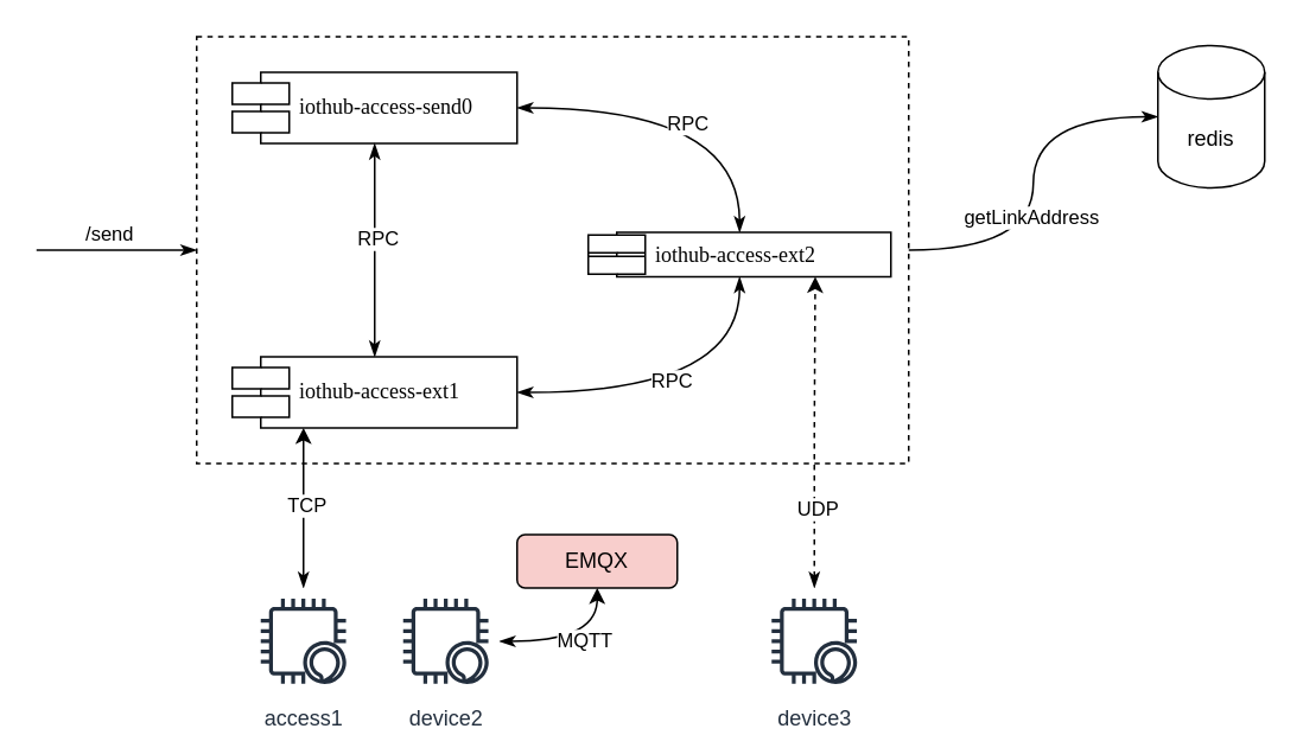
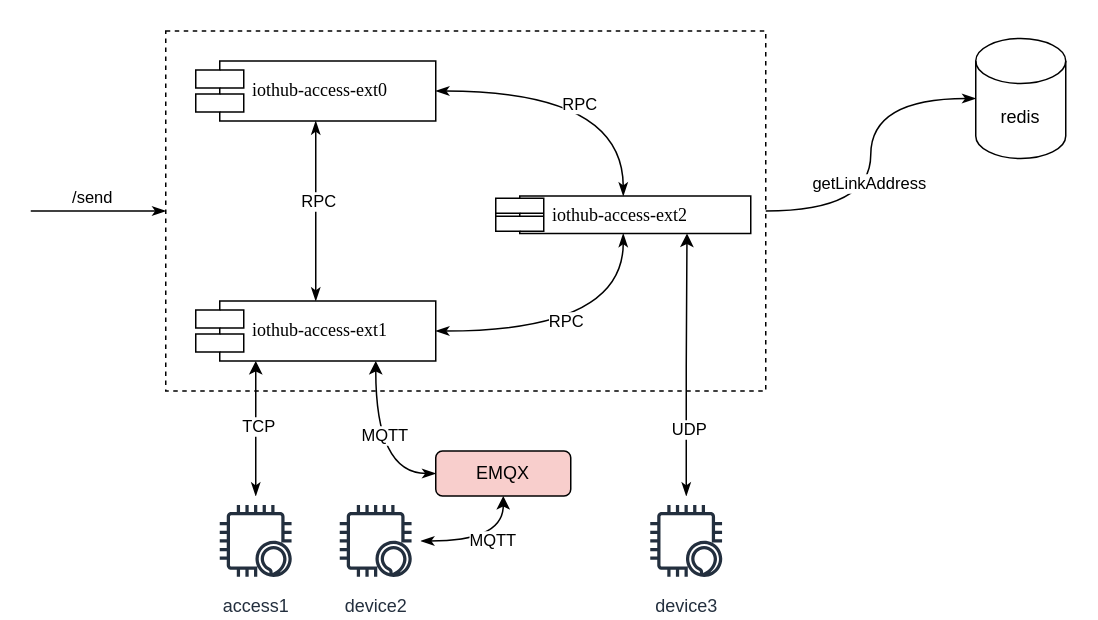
  <mxCell id="0" />
  <mxCell id="1" parent="0" />
  <mxCell id="2" style="edgeStyle=orthogonalEdgeStyle;curved=1;rounded=0;orthogonalLoop=1;jettySize=auto;html=1;entryX=0;entryY=0.5;entryDx=0;entryDy=0;entryPerimeter=0;startArrow=none;startFill=0;endArrow=classicThin;endFill=1;" parent="1" source="7" target="17" edge="1"><mxGeometry relative="1" as="geometry" /></mxCell>
  <mxCell id="3" value="&lt;div style=&quot;&quot;&gt;&lt;pre style=&quot;font-family: &amp;quot;jetbrains mono&amp;quot; , monospace ; font-size: 11.3pt&quot;&gt;&lt;span style=&quot;&quot;&gt;getLinkAddress&lt;/span&gt;&lt;/pre&gt;&lt;/div&gt;" style="edgeLabel;html=1;align=center;verticalAlign=middle;resizable=0;points=[];labelBackgroundColor=none;fontColor=none;noLabel=1;" parent="2" vertex="1" connectable="0"><mxGeometry x="-0.2" relative="1" as="geometry"><mxPoint as="offset" /></mxGeometry></mxCell>
  <mxCell id="4" value="getLinkAddress" style="edgeLabel;html=1;align=center;verticalAlign=middle;resizable=0;points=[];fontColor=#000000;" parent="2" vertex="1" connectable="0"><mxGeometry x="-0.17" y="2" relative="1" as="geometry"><mxPoint as="offset" /></mxGeometry></mxCell>
  <mxCell id="5" style="edgeStyle=orthogonalEdgeStyle;curved=1;rounded=0;orthogonalLoop=1;jettySize=auto;html=1;fontColor=#000000;startArrow=classicThin;startFill=1;endArrow=none;endFill=0;" parent="1" source="7" edge="1"><mxGeometry relative="1" as="geometry"><mxPoint x="20" y="140" as="targetPoint" /></mxGeometry></mxCell>
  <mxCell id="6" value="/send" style="edgeLabel;html=1;align=center;verticalAlign=middle;resizable=0;points=[];fontColor=#000000;" parent="5" vertex="1" connectable="0"><mxGeometry x="0.6" y="-1" relative="1" as="geometry"><mxPoint x="22" y="-9" as="offset" /></mxGeometry></mxCell>
  <mxCell id="7" value="" style="html=1;rounded=0;shadow=0;comic=0;labelBackgroundColor=none;strokeColor=#000000;strokeWidth=1;fillColor=none;fontFamily=Verdana;fontSize=12;fontColor=#000000;align=center;dashed=1;labelPosition=center;verticalLabelPosition=bottom;verticalAlign=top;" parent="1" vertex="1"><mxGeometry x="110" y="20" width="400" height="240" as="geometry" /></mxCell>
- <mxCell id="8" value="iothub-access-send0" style="shape=component;align=left;spacingLeft=36;rounded=0;shadow=0;comic=0;labelBackgroundColor=none;strokeColor=#000000;strokeWidth=1;fillColor=#ffffff;fontFamily=Verdana;fontSize=12;fontColor=#000000;html=1;" parent="1" vertex="1"><mxGeometry x="130" y="40" width="160" height="40" as="geometry" /></mxCell>
+ <mxCell id="8" value="iothub-access-ext0" style="shape=component;align=left;spacingLeft=36;rounded=0;shadow=0;comic=0;labelBackgroundColor=none;strokeColor=#000000;strokeWidth=1;fillColor=#ffffff;fontFamily=Verdana;fontSize=12;fontColor=#000000;html=1;" parent="1" vertex="1"><mxGeometry x="130" y="40" width="160" height="40" as="geometry" /></mxCell>
  <mxCell id="9" style="edgeStyle=orthogonalEdgeStyle;rounded=0;orthogonalLoop=1;jettySize=auto;html=1;startArrow=classicThin;startFill=1;endArrow=classicThin;endFill=1;entryX=0.5;entryY=1;entryDx=0;entryDy=0;curved=1;" parent="1" source="13" target="8" edge="1"><mxGeometry relative="1" as="geometry" /></mxCell>
  <mxCell id="10" value="RPC" style="edgeLabel;html=1;align=center;verticalAlign=middle;resizable=0;points=[];" parent="9" vertex="1" connectable="0"><mxGeometry x="0.117" y="-1" relative="1" as="geometry"><mxPoint as="offset" /></mxGeometry></mxCell>
  <mxCell id="11" style="edgeStyle=orthogonalEdgeStyle;rounded=0;orthogonalLoop=1;jettySize=auto;html=1;entryX=0.5;entryY=1;entryDx=0;entryDy=0;startArrow=classicThin;startFill=1;endArrow=classicThin;endFill=1;curved=1;" parent="1" source="13" target="16" edge="1"><mxGeometry relative="1" as="geometry" /></mxCell>
  <mxCell id="12" value="RPC" style="edgeLabel;html=1;align=center;verticalAlign=middle;resizable=0;points=[];" parent="11" vertex="1" connectable="0"><mxGeometry x="-0.097" y="7" relative="1" as="geometry"><mxPoint as="offset" /></mxGeometry></mxCell>
  <mxCell id="13" value="iothub-access-ext1" style="shape=component;align=left;spacingLeft=36;rounded=0;shadow=0;comic=0;labelBackgroundColor=none;strokeColor=#000000;strokeWidth=1;fillColor=#ffffff;fontFamily=Verdana;fontSize=12;fontColor=#000000;html=1;" parent="1" vertex="1"><mxGeometry x="130" y="200" width="160" height="40" as="geometry" /></mxCell>
  <mxCell id="14" style="edgeStyle=orthogonalEdgeStyle;rounded=0;orthogonalLoop=1;jettySize=auto;html=1;entryX=1;entryY=0.5;entryDx=0;entryDy=0;startArrow=classicThin;startFill=1;endArrow=classicThin;endFill=1;exitX=0.5;exitY=0;exitDx=0;exitDy=0;curved=1;" parent="1" source="16" target="8" edge="1"><mxGeometry relative="1" as="geometry" /></mxCell>
  <mxCell id="15" value="RPC" style="edgeLabel;html=1;align=center;verticalAlign=middle;resizable=0;points=[];" parent="14" vertex="1" connectable="0"><mxGeometry x="0.024" y="8" relative="1" as="geometry"><mxPoint as="offset" /></mxGeometry></mxCell>
  <mxCell id="16" value="iothub-access-ext2" style="shape=component;align=left;spacingLeft=36;rounded=0;shadow=0;comic=0;labelBackgroundColor=none;strokeColor=#000000;strokeWidth=1;fillColor=#ffffff;fontFamily=Verdana;fontSize=12;fontColor=#000000;html=1;" parent="1" vertex="1"><mxGeometry x="330" y="130" width="170" height="25" as="geometry" /></mxCell>
  <mxCell id="17" value="redis" style="shape=cylinder3;whiteSpace=wrap;html=1;boundedLbl=1;backgroundOutline=1;size=15;" parent="1" vertex="1"><mxGeometry x="650" y="25" width="60" height="80" as="geometry" /></mxCell>
  <mxCell id="18" style="edgeStyle=orthogonalEdgeStyle;rounded=0;orthogonalLoop=1;jettySize=auto;html=1;entryX=0.25;entryY=1;entryDx=0;entryDy=0;startArrow=classicThin;startFill=1;" parent="1" source="20" target="13" edge="1"><mxGeometry relative="1" as="geometry" /></mxCell>
  <mxCell id="19" value="TCP" style="edgeLabel;html=1;align=center;verticalAlign=middle;resizable=0;points=[];" parent="18" vertex="1" connectable="0"><mxGeometry x="0.044" y="-1" relative="1" as="geometry"><mxPoint as="offset" /></mxGeometry></mxCell>
  <mxCell id="20" value="access1" style="sketch=0;outlineConnect=0;fontColor=#232F3E;gradientColor=none;strokeColor=#232F3E;fillColor=#ffffff;dashed=0;verticalLabelPosition=bottom;verticalAlign=top;align=center;html=1;fontSize=12;fontStyle=0;aspect=fixed;shape=mxgraph.aws4.resourceIcon;resIcon=mxgraph.aws4.alexa_enabled_device;" parent="1" vertex="1"><mxGeometry x="140" y="330" width="60" height="60" as="geometry" /></mxCell>
  <mxCell id="21" style="edgeStyle=orthogonalEdgeStyle;rounded=0;orthogonalLoop=1;jettySize=auto;html=1;entryX=0.5;entryY=1;entryDx=0;entryDy=0;startArrow=classicThin;startFill=1;curved=1;" parent="1" source="23" target="29" edge="1"><mxGeometry relative="1" as="geometry" /></mxCell>
  <mxCell id="22" value="MQTT" style="edgeLabel;html=1;align=center;verticalAlign=middle;resizable=0;points=[];" parent="21" vertex="1" connectable="0"><mxGeometry x="0.106" y="1" relative="1" as="geometry"><mxPoint as="offset" /></mxGeometry></mxCell>
  <mxCell id="23" value="device2" style="sketch=0;outlineConnect=0;fontColor=#232F3E;gradientColor=none;strokeColor=#232F3E;fillColor=#ffffff;dashed=0;verticalLabelPosition=bottom;verticalAlign=top;align=center;html=1;fontSize=12;fontStyle=0;aspect=fixed;shape=mxgraph.aws4.resourceIcon;resIcon=mxgraph.aws4.alexa_enabled_device;" parent="1" vertex="1"><mxGeometry x="220" y="330" width="60" height="60" as="geometry" /></mxCell>
- <mxCell id="24" style="edgeStyle=orthogonalEdgeStyle;rounded=0;orthogonalLoop=1;jettySize=auto;html=1;entryX=0.75;entryY=1;entryDx=0;entryDy=0;startArrow=classicThin;startFill=1;dashed=1;" parent="1" source="26" target="16" edge="1"><mxGeometry relative="1" as="geometry" /></mxCell>
+ <mxCell id="24" style="edgeStyle=orthogonalEdgeStyle;rounded=0;orthogonalLoop=1;jettySize=auto;html=1;entryX=0.75;entryY=1;entryDx=0;entryDy=0;startArrow=classicThin;startFill=1;" parent="1" source="26" target="16" edge="1"><mxGeometry relative="1" as="geometry" /></mxCell>
  <mxCell id="25" value="UDP" style="edgeLabel;html=1;align=center;verticalAlign=middle;resizable=0;points=[];" parent="24" vertex="1" connectable="0"><mxGeometry x="-0.489" y="-1" relative="1" as="geometry"><mxPoint as="offset" /></mxGeometry></mxCell>
  <mxCell id="26" value="device3" style="sketch=0;outlineConnect=0;fontColor=#232F3E;gradientColor=none;strokeColor=#232F3E;fillColor=#ffffff;dashed=0;verticalLabelPosition=bottom;verticalAlign=top;align=center;html=1;fontSize=12;fontStyle=0;aspect=fixed;shape=mxgraph.aws4.resourceIcon;resIcon=mxgraph.aws4.alexa_enabled_device;" parent="1" vertex="1"><mxGeometry x="427" y="330" width="60" height="60" as="geometry" /></mxCell>
+ <mxCell id="27" style="edgeStyle=orthogonalEdgeStyle;rounded=0;orthogonalLoop=1;jettySize=auto;html=1;entryX=0.75;entryY=1;entryDx=0;entryDy=0;exitX=0;exitY=0.5;exitDx=0;exitDy=0;curved=1;startArrow=classicThin;startFill=1;" parent="1" source="29" target="13" edge="1"><mxGeometry relative="1" as="geometry" /></mxCell>
+ <mxCell id="28" value="MQTT" style="edgeLabel;html=1;align=center;verticalAlign=middle;resizable=0;points=[];" vertex="1" connectable="0" parent="27"><mxGeometry x="0.148" y="-5" relative="1" as="geometry"><mxPoint as="offset" /></mxGeometry></mxCell>
  <mxCell id="29" value="EMQX" style="rounded=1;whiteSpace=wrap;html=1;fillColor=#f8cecc;" parent="1" vertex="1"><mxGeometry x="290" y="300" width="90" height="30" as="geometry" /></mxCell>
